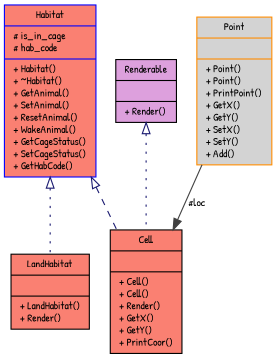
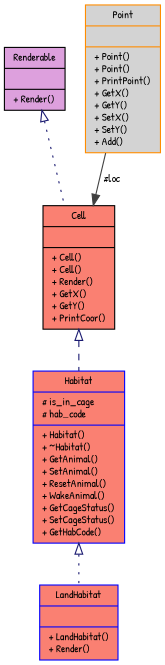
  digraph {
    fontname="Patrick Hand"
    node [color=blue fillcolor=salmon fontname="Patrick Hand" fontsize=10 shape=record style=filled]
    edge [arrowtail=onormal color=midnightblue dir=back fontname="Patrick Hand" fontsize=10 labelfontname=Helvetica labelfontsize=10 style=dotted]
-   n1 [color=black fontcolor=black height=0.2 label="{LandHabitat\n||+ LandHabitat()\l+ Render()\l}" width=0.4]
+   n1 [fontcolor=black height=0.2 label="{LandHabitat\n||+ LandHabitat()\l+ Render()\l}" width=0.4]
    n2 [height=0.2 label="{Habitat\n|# is_in_cage\l# hab_code\l|+ Habitat()\l+ ~Habitat()\l+ GetAnimal()\l+ SetAnimal()\l+ ResetAnimal()\l+ WakeAnimal()\l+ GetCageStatus()\l+ SetCageStatus()\l+ GetHabCode()\l}" width=0.4]
    n3 [color=black height=0.2 label="{Cell\n||+ Cell()\l+ Cell()\l+ Render()\l+ GetX()\l+ GetY()\l+ PrintCoor()\l}" width=0.4]
    n4 [color=black fillcolor=plum height=0.2 label="{Renderable\n||+ Render()\l}" width=0.4]
    n5 [color=darkorange fillcolor=lightgrey height=0.2 label="{Point\n||+ Point()\l+ Point()\l+ PrintPoint()\l+ GetX()\l+ GetY()\l+ SetX()\l+ SetY()\l+ Add()\l}" width=0.4]
    n2 -> n1
-   n2 -> n3 [style=dashed]
+   n3 -> n2 [style=dashed]
    n4 -> n3
    n5 -> n3 [arrowhead=normal color=grey25 label=" #loc" style=solid arrowtail="" dir=""]
  }
